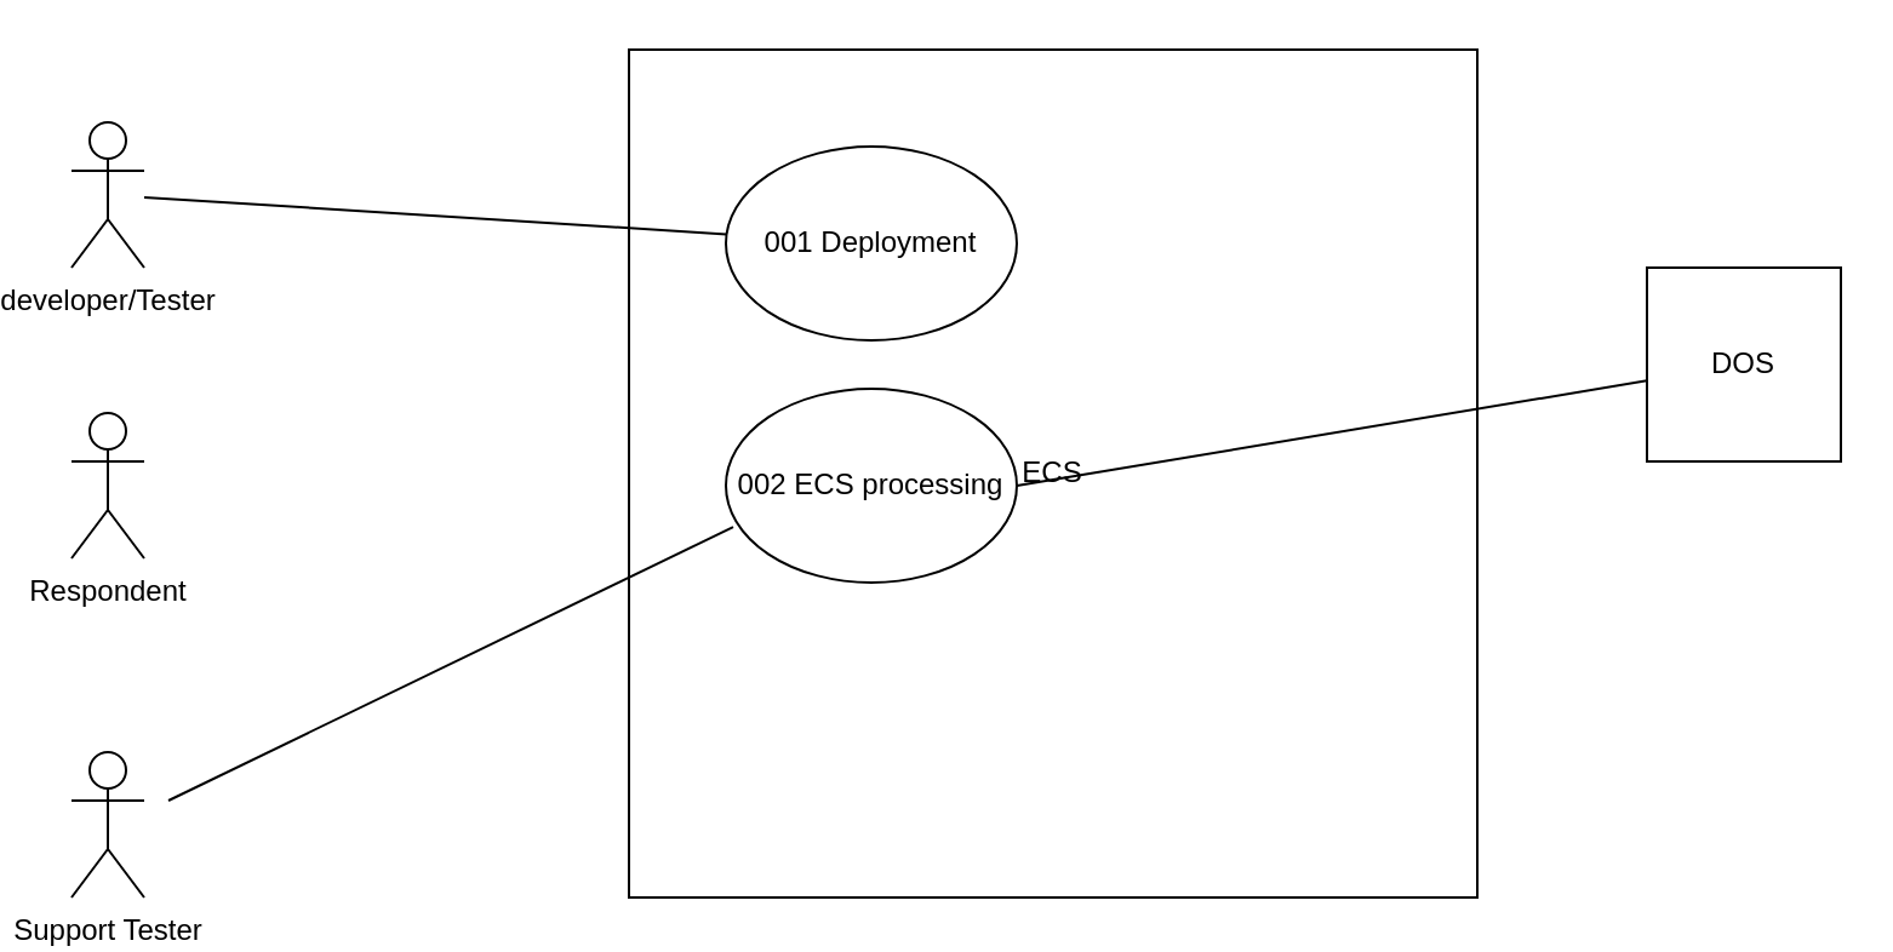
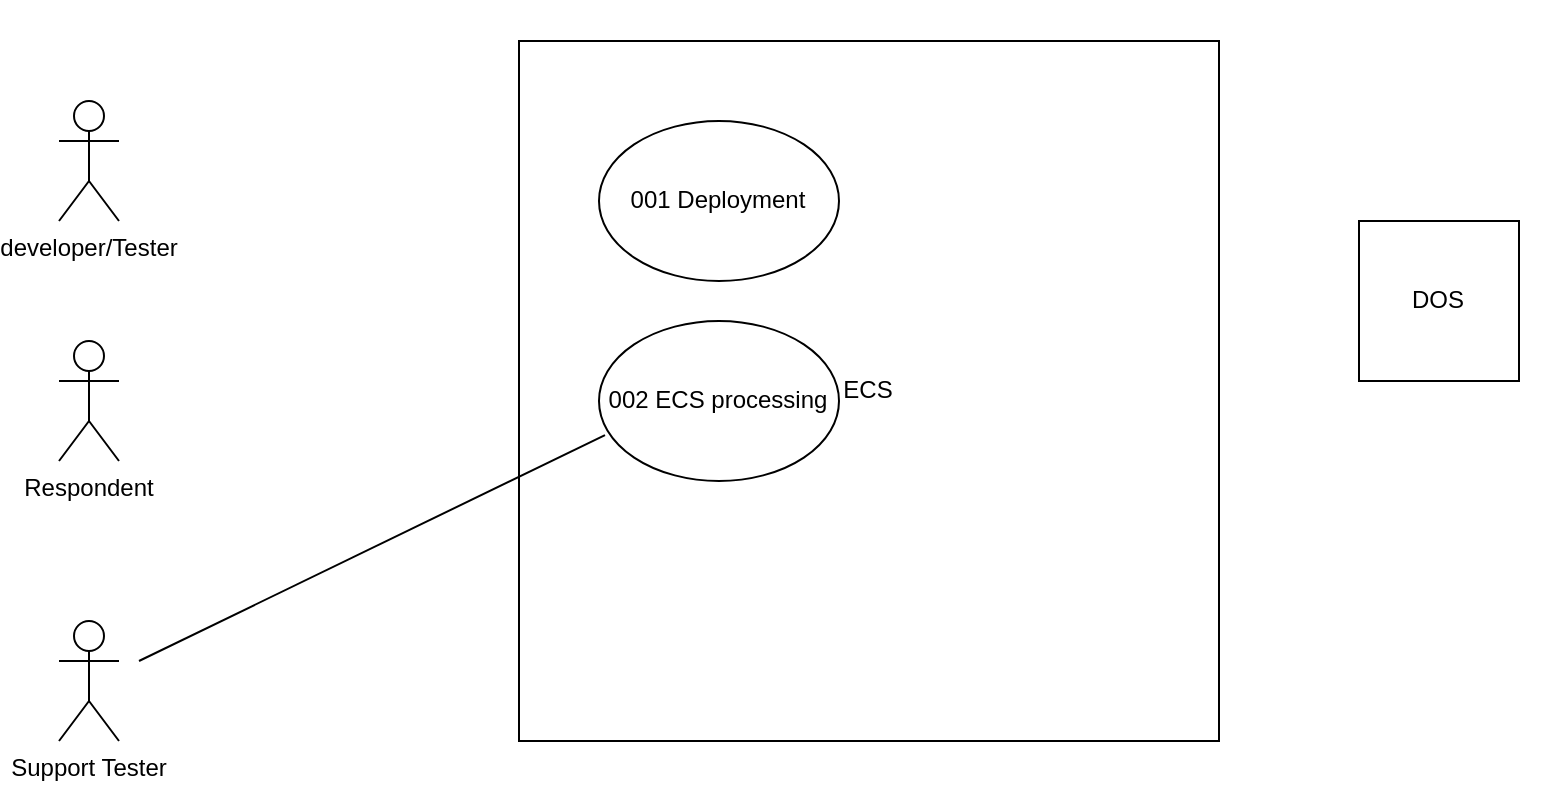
  <mxCell id="0" />
  <mxCell id="1" parent="0" />
  <mxCell id="2" value="Support Tester" style="shape=umlActor;verticalLabelPosition=bottom;verticalAlign=top;html=1;" vertex="1" parent="1"><mxGeometry x="20" y="310" width="30" height="60" as="geometry" /></mxCell>
  <mxCell id="3" value="ECS" style="whiteSpace=wrap;html=1;aspect=fixed;" vertex="1" parent="1"><mxGeometry x="250" y="20" width="350" height="350" as="geometry" /></mxCell>
  <mxCell id="4" value="developer/Tester" style="shape=umlActor;verticalLabelPosition=bottom;verticalAlign=top;html=1;" vertex="1" parent="1"><mxGeometry x="20" y="50" width="30" height="60" as="geometry" /></mxCell>
  <mxCell id="5" value="Respondent" style="shape=umlActor;verticalLabelPosition=bottom;verticalAlign=top;html=1;" vertex="1" parent="1"><mxGeometry x="20" y="170" width="30" height="60" as="geometry" /></mxCell>
  <mxCell id="6" value="001 Deployment" style="ellipse;whiteSpace=wrap;html=1;" vertex="1" parent="1"><mxGeometry x="290" y="60" width="120" height="80" as="geometry" /></mxCell>
  <mxCell id="7" value="002 ECS processing" style="ellipse;whiteSpace=wrap;html=1;" vertex="1" parent="1"><mxGeometry x="290" y="160" width="120" height="80" as="geometry" /></mxCell>
  <mxCell id="8" value="DOS" style="whiteSpace=wrap;html=1;aspect=fixed;" vertex="1" parent="1"><mxGeometry x="670" y="110" width="80" height="80" as="geometry" /></mxCell>
- <mxCell id="9" value="" style="endArrow=none;html=1;" edge="1" parent="1" source="4" target="6"><mxGeometry width="50" height="50" relative="1" as="geometry"><mxPoint x="30" y="120" as="sourcePoint" /><mxPoint x="80" y="70" as="targetPoint" /></mxGeometry></mxCell>
- <mxCell id="10" value="" style="endArrow=none;html=1;exitX=1;exitY=0.5;exitDx=0;exitDy=0;" edge="1" parent="1" source="7" target="8"><mxGeometry width="50" height="50" relative="1" as="geometry"><mxPoint x="340" y="310" as="sourcePoint" /><mxPoint x="390" y="260" as="targetPoint" /></mxGeometry></mxCell>
  <mxCell id="11" value="" style="endArrow=none;html=1;entryX=0.025;entryY=0.713;entryDx=0;entryDy=0;entryPerimeter=0;" edge="1" parent="1" target="7"><mxGeometry width="50" height="50" relative="1" as="geometry"><mxPoint x="60" y="330" as="sourcePoint" /><mxPoint x="300" y="210" as="targetPoint" /></mxGeometry></mxCell>
